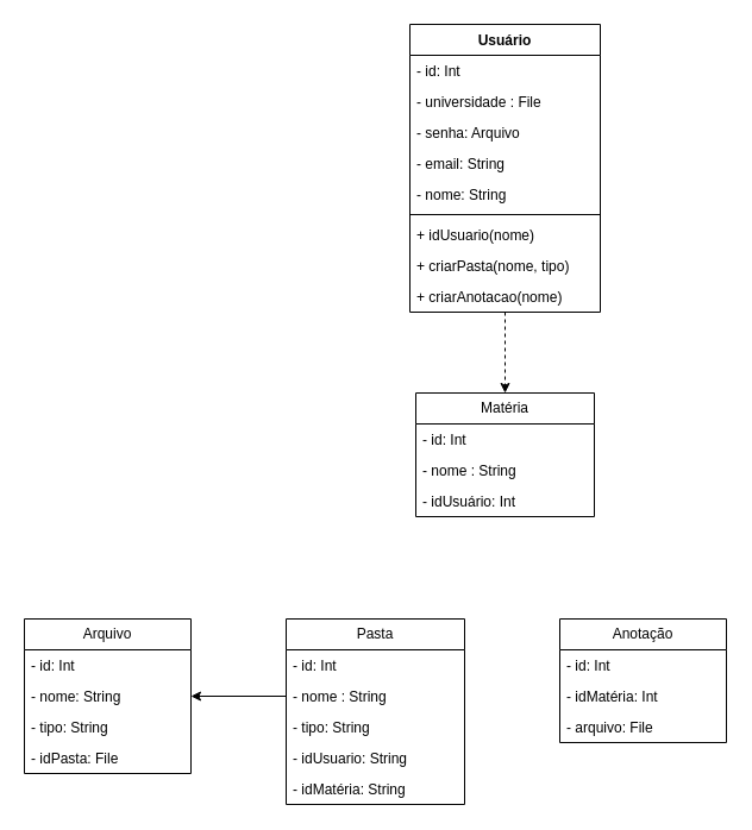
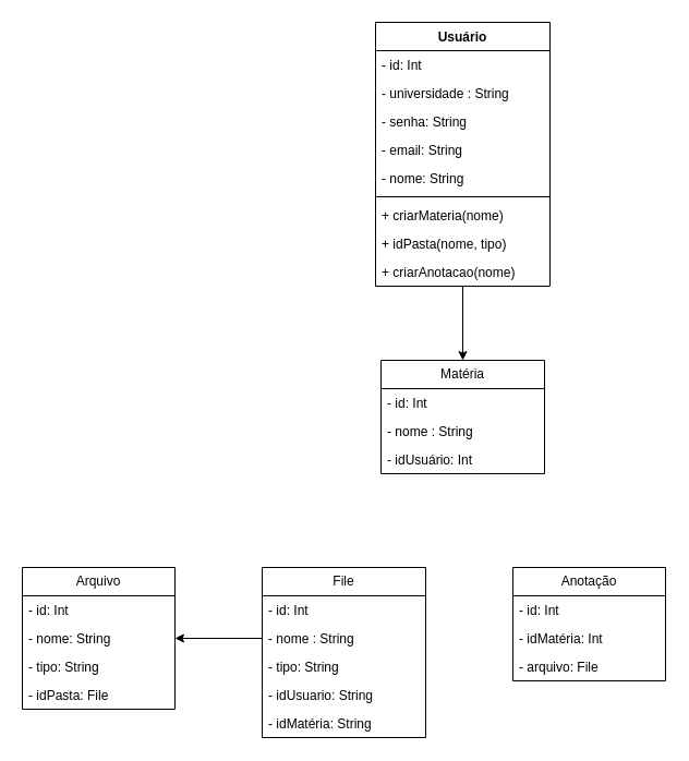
  <mxCell id="0" />
  <mxCell id="1" parent="0" />
- <mxCell id="2" value="Pasta" style="swimlane;fontStyle=0;childLayout=stackLayout;horizontal=1;startSize=26;fillColor=none;horizontalStack=0;resizeParent=1;resizeParentMax=0;resizeLast=0;collapsible=1;marginBottom=0;whiteSpace=wrap;html=1;" vertex="1" parent="1"><mxGeometry x="240" y="520" width="150" height="156" as="geometry" /></mxCell>
+ <mxCell id="2" value="File" style="swimlane;fontStyle=0;childLayout=stackLayout;horizontal=1;startSize=26;fillColor=none;horizontalStack=0;resizeParent=1;resizeParentMax=0;resizeLast=0;collapsible=1;marginBottom=0;whiteSpace=wrap;html=1;" vertex="1" parent="1"><mxGeometry x="240" y="520" width="150" height="156" as="geometry" /></mxCell>
  <mxCell id="3" value="- id: Int" style="text;strokeColor=none;fillColor=none;align=left;verticalAlign=top;spacingLeft=4;spacingRight=4;overflow=hidden;rotatable=0;points=[[0,0.5],[1,0.5]];portConstraint=eastwest;whiteSpace=wrap;html=1;" vertex="1" parent="2"><mxGeometry y="26" width="150" height="26" as="geometry" /></mxCell>
  <mxCell id="4" value="- nome : String" style="text;strokeColor=none;fillColor=none;align=left;verticalAlign=top;spacingLeft=4;spacingRight=4;overflow=hidden;rotatable=0;points=[[0,0.5],[1,0.5]];portConstraint=eastwest;whiteSpace=wrap;html=1;" vertex="1" parent="2"><mxGeometry y="52" width="150" height="26" as="geometry" /></mxCell>
  <mxCell id="5" value="- tipo: String" style="text;strokeColor=none;fillColor=none;align=left;verticalAlign=top;spacingLeft=4;spacingRight=4;overflow=hidden;rotatable=0;points=[[0,0.5],[1,0.5]];portConstraint=eastwest;whiteSpace=wrap;html=1;" vertex="1" parent="2"><mxGeometry y="78" width="150" height="26" as="geometry" /></mxCell>
  <mxCell id="6" value="- idUsuario: String" style="text;strokeColor=none;fillColor=none;align=left;verticalAlign=top;spacingLeft=4;spacingRight=4;overflow=hidden;rotatable=0;points=[[0,0.5],[1,0.5]];portConstraint=eastwest;whiteSpace=wrap;html=1;" vertex="1" parent="2"><mxGeometry y="104" width="150" height="26" as="geometry" /></mxCell>
  <mxCell id="7" value="- idMatéria: String" style="text;strokeColor=none;fillColor=none;align=left;verticalAlign=top;spacingLeft=4;spacingRight=4;overflow=hidden;rotatable=0;points=[[0,0.5],[1,0.5]];portConstraint=eastwest;whiteSpace=wrap;html=1;" vertex="1" parent="2"><mxGeometry y="130" width="150" height="26" as="geometry" /></mxCell>
  <mxCell id="8" value="Anotação" style="swimlane;fontStyle=0;childLayout=stackLayout;horizontal=1;startSize=26;fillColor=none;horizontalStack=0;resizeParent=1;resizeParentMax=0;resizeLast=0;collapsible=1;marginBottom=0;whiteSpace=wrap;html=1;" vertex="1" parent="1"><mxGeometry x="470" y="520" width="140" height="104" as="geometry" /></mxCell>
  <mxCell id="9" value="- id: Int" style="text;strokeColor=none;fillColor=none;align=left;verticalAlign=top;spacingLeft=4;spacingRight=4;overflow=hidden;rotatable=0;points=[[0,0.5],[1,0.5]];portConstraint=eastwest;whiteSpace=wrap;html=1;" vertex="1" parent="8"><mxGeometry y="26" width="140" height="26" as="geometry" /></mxCell>
  <mxCell id="10" value="- idMatéria: Int" style="text;strokeColor=none;fillColor=none;align=left;verticalAlign=top;spacingLeft=4;spacingRight=4;overflow=hidden;rotatable=0;points=[[0,0.5],[1,0.5]];portConstraint=eastwest;whiteSpace=wrap;html=1;" vertex="1" parent="8"><mxGeometry y="52" width="140" height="26" as="geometry" /></mxCell>
  <mxCell id="11" value="- arquivo: File" style="text;strokeColor=none;fillColor=none;align=left;verticalAlign=top;spacingLeft=4;spacingRight=4;overflow=hidden;rotatable=0;points=[[0,0.5],[1,0.5]];portConstraint=eastwest;whiteSpace=wrap;html=1;" vertex="1" parent="8"><mxGeometry y="78" width="140" height="26" as="geometry" /></mxCell>
  <mxCell id="12" value="Matéria" style="swimlane;fontStyle=0;childLayout=stackLayout;horizontal=1;startSize=26;fillColor=none;horizontalStack=0;resizeParent=1;resizeParentMax=0;resizeLast=0;collapsible=1;marginBottom=0;whiteSpace=wrap;html=1;" vertex="1" parent="1"><mxGeometry x="349" y="330" width="150" height="104" as="geometry" /></mxCell>
  <mxCell id="13" value="- id: Int" style="text;strokeColor=none;fillColor=none;align=left;verticalAlign=top;spacingLeft=4;spacingRight=4;overflow=hidden;rotatable=0;points=[[0,0.5],[1,0.5]];portConstraint=eastwest;whiteSpace=wrap;html=1;" vertex="1" parent="12"><mxGeometry y="26" width="150" height="26" as="geometry" /></mxCell>
  <mxCell id="14" value="- nome : String" style="text;strokeColor=none;fillColor=none;align=left;verticalAlign=top;spacingLeft=4;spacingRight=4;overflow=hidden;rotatable=0;points=[[0,0.5],[1,0.5]];portConstraint=eastwest;whiteSpace=wrap;html=1;" vertex="1" parent="12"><mxGeometry y="52" width="150" height="26" as="geometry" /></mxCell>
  <mxCell id="15" value="- idUsuário: Int" style="text;strokeColor=none;fillColor=none;align=left;verticalAlign=top;spacingLeft=4;spacingRight=4;overflow=hidden;rotatable=0;points=[[0,0.5],[1,0.5]];portConstraint=eastwest;whiteSpace=wrap;html=1;" vertex="1" parent="12"><mxGeometry y="78" width="150" height="26" as="geometry" /></mxCell>
  <mxCell id="16" value="Arquivo" style="swimlane;fontStyle=0;childLayout=stackLayout;horizontal=1;startSize=26;fillColor=none;horizontalStack=0;resizeParent=1;resizeParentMax=0;resizeLast=0;collapsible=1;marginBottom=0;whiteSpace=wrap;html=1;" vertex="1" parent="1"><mxGeometry x="20" y="520" width="140" height="130" as="geometry" /></mxCell>
  <mxCell id="17" value="- id: Int" style="text;strokeColor=none;fillColor=none;align=left;verticalAlign=top;spacingLeft=4;spacingRight=4;overflow=hidden;rotatable=0;points=[[0,0.5],[1,0.5]];portConstraint=eastwest;whiteSpace=wrap;html=1;" vertex="1" parent="16"><mxGeometry y="26" width="140" height="26" as="geometry" /></mxCell>
  <mxCell id="18" value="- nome: String" style="text;strokeColor=none;fillColor=none;align=left;verticalAlign=top;spacingLeft=4;spacingRight=4;overflow=hidden;rotatable=0;points=[[0,0.5],[1,0.5]];portConstraint=eastwest;whiteSpace=wrap;html=1;" vertex="1" parent="16"><mxGeometry y="52" width="140" height="26" as="geometry" /></mxCell>
  <mxCell id="19" value="- tipo: String" style="text;strokeColor=none;fillColor=none;align=left;verticalAlign=top;spacingLeft=4;spacingRight=4;overflow=hidden;rotatable=0;points=[[0,0.5],[1,0.5]];portConstraint=eastwest;whiteSpace=wrap;html=1;" vertex="1" parent="16"><mxGeometry y="78" width="140" height="26" as="geometry" /></mxCell>
  <mxCell id="20" value="- idPasta: File" style="text;strokeColor=none;fillColor=none;align=left;verticalAlign=top;spacingLeft=4;spacingRight=4;overflow=hidden;rotatable=0;points=[[0,0.5],[1,0.5]];portConstraint=eastwest;whiteSpace=wrap;html=1;" vertex="1" parent="16"><mxGeometry y="104" width="140" height="26" as="geometry" /></mxCell>
  <mxCell id="21" style="edgeStyle=orthogonalEdgeStyle;rounded=0;orthogonalLoop=1;jettySize=auto;html=1;entryX=1;entryY=0.5;entryDx=0;entryDy=0;" edge="1" parent="1" source="4" target="18"><mxGeometry relative="1" as="geometry" /></mxCell>
- <mxCell id="22" style="edgeStyle=orthogonalEdgeStyle;rounded=0;orthogonalLoop=1;jettySize=auto;html=1;entryX=0.5;entryY=0;entryDx=0;entryDy=0;dashed=1;" edge="1" parent="1" source="23" target="12"><mxGeometry relative="1" as="geometry" /></mxCell>
+ <mxCell id="22" style="edgeStyle=orthogonalEdgeStyle;rounded=0;orthogonalLoop=1;jettySize=auto;html=1;entryX=0.5;entryY=0;entryDx=0;entryDy=0;" edge="1" parent="1" source="23" target="12"><mxGeometry relative="1" as="geometry" /></mxCell>
  <mxCell id="23" value="Usuário" style="swimlane;fontStyle=1;align=center;verticalAlign=top;childLayout=stackLayout;horizontal=1;startSize=26;horizontalStack=0;resizeParent=1;resizeParentMax=0;resizeLast=0;collapsible=1;marginBottom=0;whiteSpace=wrap;html=1;" vertex="1" parent="1"><mxGeometry x="344" y="20" width="160" height="242" as="geometry" /></mxCell>
  <mxCell id="24" value="- id: Int" style="text;strokeColor=none;fillColor=none;align=left;verticalAlign=top;spacingLeft=4;spacingRight=4;overflow=hidden;rotatable=0;points=[[0,0.5],[1,0.5]];portConstraint=eastwest;whiteSpace=wrap;html=1;" vertex="1" parent="23"><mxGeometry y="26" width="160" height="26" as="geometry" /></mxCell>
- <mxCell id="25" value="- universidade : File" style="text;strokeColor=none;fillColor=none;align=left;verticalAlign=top;spacingLeft=4;spacingRight=4;overflow=hidden;rotatable=0;points=[[0,0.5],[1,0.5]];portConstraint=eastwest;whiteSpace=wrap;html=1;" vertex="1" parent="23"><mxGeometry y="52" width="160" height="26" as="geometry" /></mxCell>
- <mxCell id="26" value="- senha: Arquivo" style="text;strokeColor=none;fillColor=none;align=left;verticalAlign=top;spacingLeft=4;spacingRight=4;overflow=hidden;rotatable=0;points=[[0,0.5],[1,0.5]];portConstraint=eastwest;whiteSpace=wrap;html=1;" vertex="1" parent="23"><mxGeometry y="78" width="160" height="26" as="geometry" /></mxCell>
+ <mxCell id="25" value="- universidade : String" style="text;strokeColor=none;fillColor=none;align=left;verticalAlign=top;spacingLeft=4;spacingRight=4;overflow=hidden;rotatable=0;points=[[0,0.5],[1,0.5]];portConstraint=eastwest;whiteSpace=wrap;html=1;" vertex="1" parent="23"><mxGeometry y="52" width="160" height="26" as="geometry" /></mxCell>
+ <mxCell id="26" value="- senha: String" style="text;strokeColor=none;fillColor=none;align=left;verticalAlign=top;spacingLeft=4;spacingRight=4;overflow=hidden;rotatable=0;points=[[0,0.5],[1,0.5]];portConstraint=eastwest;whiteSpace=wrap;html=1;" vertex="1" parent="23"><mxGeometry y="78" width="160" height="26" as="geometry" /></mxCell>
  <mxCell id="27" value="- email: String" style="text;strokeColor=none;fillColor=none;align=left;verticalAlign=top;spacingLeft=4;spacingRight=4;overflow=hidden;rotatable=0;points=[[0,0.5],[1,0.5]];portConstraint=eastwest;whiteSpace=wrap;html=1;" vertex="1" parent="23"><mxGeometry y="104" width="160" height="26" as="geometry" /></mxCell>
  <mxCell id="28" value="- nome: String" style="text;strokeColor=none;fillColor=none;align=left;verticalAlign=top;spacingLeft=4;spacingRight=4;overflow=hidden;rotatable=0;points=[[0,0.5],[1,0.5]];portConstraint=eastwest;whiteSpace=wrap;html=1;" vertex="1" parent="23"><mxGeometry y="130" width="160" height="26" as="geometry" /></mxCell>
  <mxCell id="29" value="" style="line;strokeWidth=1;fillColor=none;align=left;verticalAlign=middle;spacingTop=-1;spacingLeft=3;spacingRight=3;rotatable=0;labelPosition=right;points=[];portConstraint=eastwest;strokeColor=inherit;" vertex="1" parent="23"><mxGeometry y="156" width="160" height="8" as="geometry" /></mxCell>
- <mxCell id="30" value="+ idUsuario(nome)" style="text;strokeColor=none;fillColor=none;align=left;verticalAlign=top;spacingLeft=4;spacingRight=4;overflow=hidden;rotatable=0;points=[[0,0.5],[1,0.5]];portConstraint=eastwest;whiteSpace=wrap;html=1;" vertex="1" parent="23"><mxGeometry y="164" width="160" height="26" as="geometry" /></mxCell>
- <mxCell id="31" value="+ criarPasta(nome, tipo)" style="text;strokeColor=none;fillColor=none;align=left;verticalAlign=top;spacingLeft=4;spacingRight=4;overflow=hidden;rotatable=0;points=[[0,0.5],[1,0.5]];portConstraint=eastwest;whiteSpace=wrap;html=1;" vertex="1" parent="23"><mxGeometry y="190" width="160" height="26" as="geometry" /></mxCell>
+ <mxCell id="30" value="+ criarMateria(nome)" style="text;strokeColor=none;fillColor=none;align=left;verticalAlign=top;spacingLeft=4;spacingRight=4;overflow=hidden;rotatable=0;points=[[0,0.5],[1,0.5]];portConstraint=eastwest;whiteSpace=wrap;html=1;" vertex="1" parent="23"><mxGeometry y="164" width="160" height="26" as="geometry" /></mxCell>
+ <mxCell id="31" value="+ idPasta(nome, tipo)" style="text;strokeColor=none;fillColor=none;align=left;verticalAlign=top;spacingLeft=4;spacingRight=4;overflow=hidden;rotatable=0;points=[[0,0.5],[1,0.5]];portConstraint=eastwest;whiteSpace=wrap;html=1;" vertex="1" parent="23"><mxGeometry y="190" width="160" height="26" as="geometry" /></mxCell>
  <mxCell id="32" value="+ criarAnotacao(nome)" style="text;strokeColor=none;fillColor=none;align=left;verticalAlign=top;spacingLeft=4;spacingRight=4;overflow=hidden;rotatable=0;points=[[0,0.5],[1,0.5]];portConstraint=eastwest;whiteSpace=wrap;html=1;" vertex="1" parent="23"><mxGeometry y="216" width="160" height="26" as="geometry" /></mxCell>
